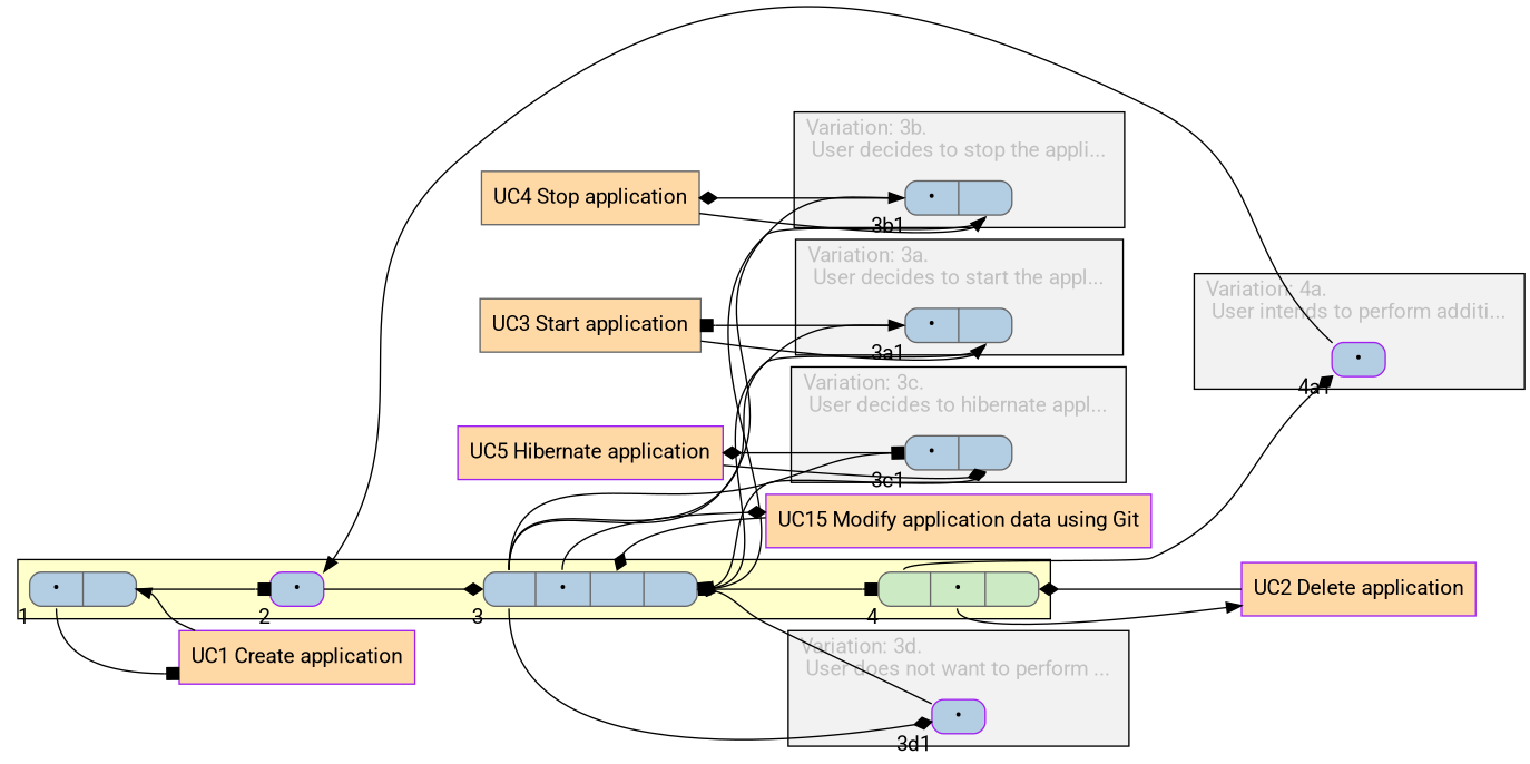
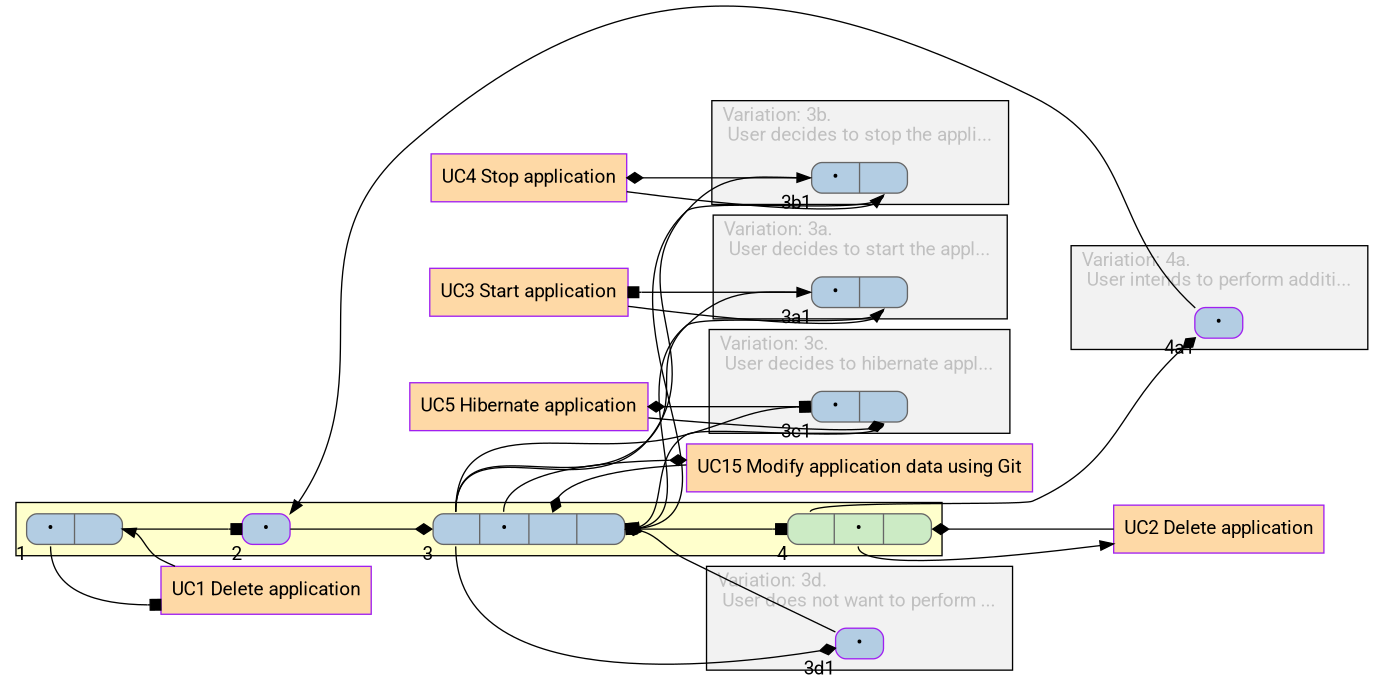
  digraph {
    fontcolor=gray
    fontname=Roboto
    labeljust=l
    nodesep=0.2
    rankdir=LR
    ranksep=0.4
    node [color=purple fillcolor="#b3cde3" fontname=Roboto shape=Mrecord style=filled]
    edge [arrowhead=diamond fontname=Roboto headport=JMP tailport=JMP]
    n1 [color=gray40 height=0.1 label="{<JMP>&bull;|<EXT>}" width=1.0 xlabel=1]
    n2 [height=0.1 label="{<JMP>&bull;}" width=0.5 xlabel=2]
    n3 [color=gray40 height=0.1 label="{<VAR>|<JMP>&bull;|<EXT>|<OUT>}" width=2.0 xlabel=3]
    n4 [color=gray40 fillcolor="#ccebc5" height=0.1 label="{<VAR>|<JMP>&bull;|<EXT>}" width=1.5 xlabel=4]
    n5 [color=gray40 height=0.1 label="{<JMP>&bull;|<EXT>}" width=1.0 xlabel="3b1"]
    n6 [height=0.1 label="{<JMP>&bull;}" width=0.5 xlabel="4a1"]
    n7 [color=gray40 height=0.1 label="{<JMP>&bull;|<EXT>}" width=1.0 xlabel="3a1"]
    n8 [color=gray40 height=0.1 label="{<JMP>&bull;|<EXT>}" width=1.0 xlabel="3c1"]
    n9 [height=0.1 label="{<JMP>&bull;}" width=0.5 xlabel="3d1"]
-   n10 [fillcolor="#fed9a6" height=0.5 label="UC1 Create application" shape=box width=0.5]
+   n10 [fillcolor="#fed9a6" height=0.5 label="UC1 Delete application" shape=box width=0.5]
    n11 [fillcolor="#fed9a6" height=0.5 label="UC15 Modify application data using Git" shape=box width=0.5]
    n12 [fillcolor="#fed9a6" height=0.5 label="UC2 Delete application" shape=box width=0.5]
-   n13 [color=gray40 fillcolor="#fed9a6" height=0.5 label="UC4 Stop application" shape=box width=0.5]
-   n14 [color=gray40 fillcolor="#fed9a6" height=0.5 label="UC3 Start application" shape=box width=0.5]
+   n13 [fillcolor="#fed9a6" height=0.5 label="UC4 Stop application" shape=box width=0.5]
+   n14 [fillcolor="#fed9a6" height=0.5 label="UC3 Start application" shape=box width=0.5]
    n15 [fillcolor="#fed9a6" height=0.5 label="UC5 Hibernate application" shape=box width=0.5]
    subgraph cluster_1 {
      bgcolor="#f2f2f2"
      label="Variation: 4a.\l User intends to perform additi... "
      n6
    }
    subgraph cluster_2 {
      bgcolor="#ffffcc"
      n1
      n2
      n3
      n4
    }
    subgraph cluster_3 {
      bgcolor="#f2f2f2"
      label="Variation: 3b.\l User decides to stop the appli... "
      n5
    }
    subgraph cluster_4 {
      bgcolor="#f2f2f2"
      label="Variation: 3a.\l User decides to start the appl... "
      n7
    }
    subgraph cluster_5 {
      bgcolor="#f2f2f2"
      label="Variation: 3c.\l User decides to hibernate appl... "
      n8
    }
    subgraph cluster_6 {
      bgcolor="#f2f2f2"
      label="Variation: 3d.\l User does not want to perform ... "
      n9
    }
    n1 -> n2 [arrowhead=box tailport=EXT]
    n1 -> n10 [arrowhead=box]
    n2 -> n3 [headport=VAR]
    n3 -> n4 [arrowhead=box headport=VAR tailport=OUT]
    n3 -> n5 [arrowhead=normal tailport=VAR]
    n3 -> n7 [arrowhead=normal tailport=VAR]
    n3 -> n8 [arrowhead=box tailport=VAR]
    n3 -> n9 [tailport=VAR]
    n3 -> n11
    n4 -> n6 [tailport=VAR]
    n4 -> n12 [arrowhead=normal]
    n5 -> n3 [arrowhead=box headport=OUT tailport=EXT]
    n5 -> n13
    n6 -> n2 [arrowhead=normal]
    n7 -> n3 [arrowhead=box headport=OUT tailport=EXT]
    n7 -> n14 [arrowhead=box]
    n8 -> n3 [arrowhead=normal headport=OUT tailport=EXT]
    n8 -> n15
    n9 -> n3 [headport=OUT]
    n10 -> n1 [arrowhead=normal headport=EXT]
    n11 -> n3 [headport=EXT]
    n12 -> n4 [headport=EXT]
    n13 -> n5 [arrowhead=normal headport=EXT]
    n14 -> n7 [arrowhead=normal headport=EXT]
    n15 -> n8 [headport=EXT]
  }
